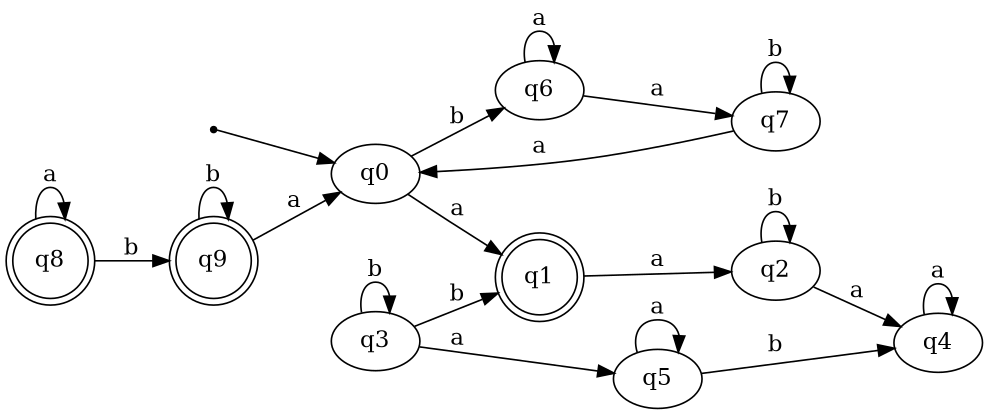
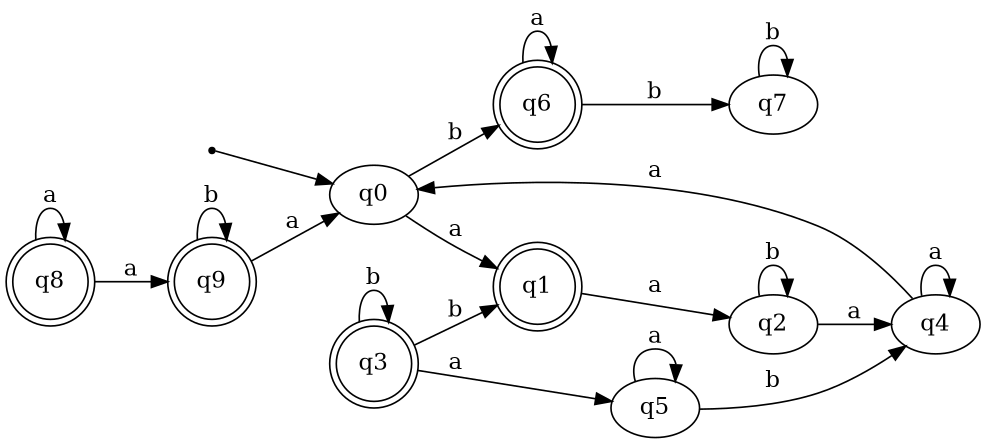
  digraph {
    rankdir=LR
    inic [shape=point]
    q0
    q1 [shape=doublecircle]
-   q6
+   q6 [shape=doublecircle]
    q2
    q7 [shape=ellipse]
    q4
-   q3
+   q3 [shape=doublecircle]
    q5
    q8 [shape=doublecircle]
    q9 [shape=doublecircle]
    inic -> q0
    q0 -> q1 [label=a]
    q0 -> q6 [label=b]
    q1 -> q2 [label=a]
    q6 -> q6 [label=a]
-   q6 -> q7 [label=a]
+   q6 -> q7 [label=b]
    q2 -> q2 [label=b]
    q2 -> q4 [label=a]
-   q7 -> q0 [label=a]
+   q4 -> q0 [label=a]
    q7 -> q7 [label=b]
    q4 -> q4 [label=a]
    q3 -> q1 [label=b]
    q3 -> q3 [label=b]
    q3 -> q5 [label=a]
    q5 -> q4 [label=b]
    q5 -> q5 [label=a]
    q8 -> q8 [label=a]
-   q8 -> q9 [label=b]
+   q8 -> q9 [label=a]
    q9 -> q0 [label=a]
    q9 -> q9 [label=b]
  }
